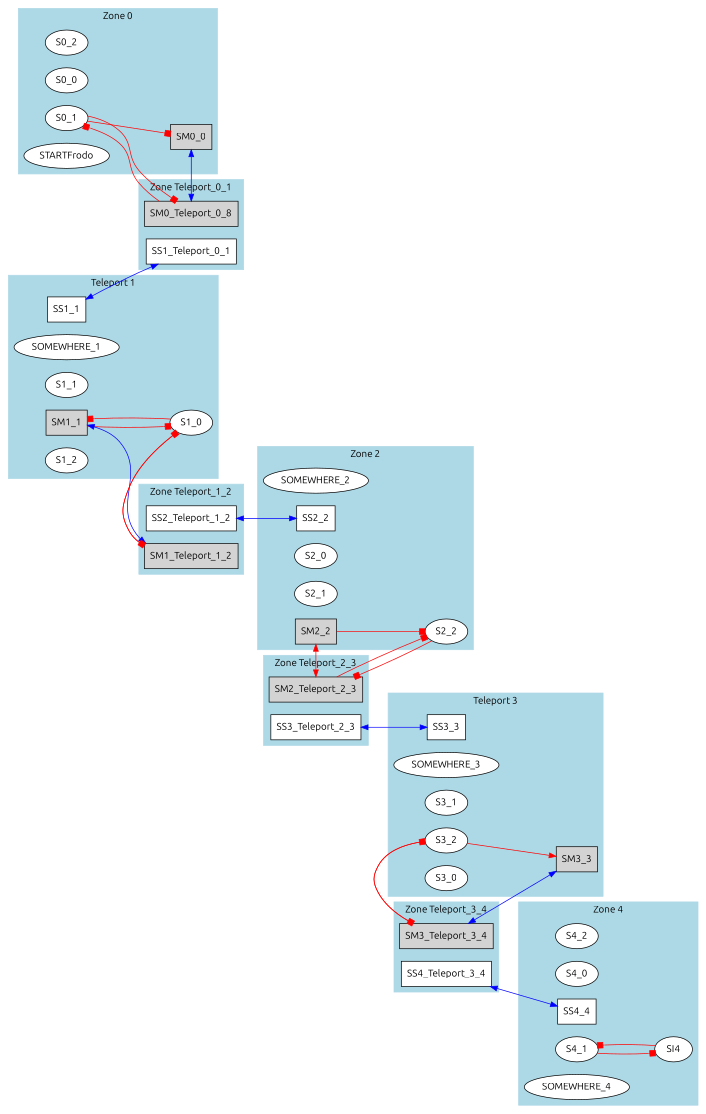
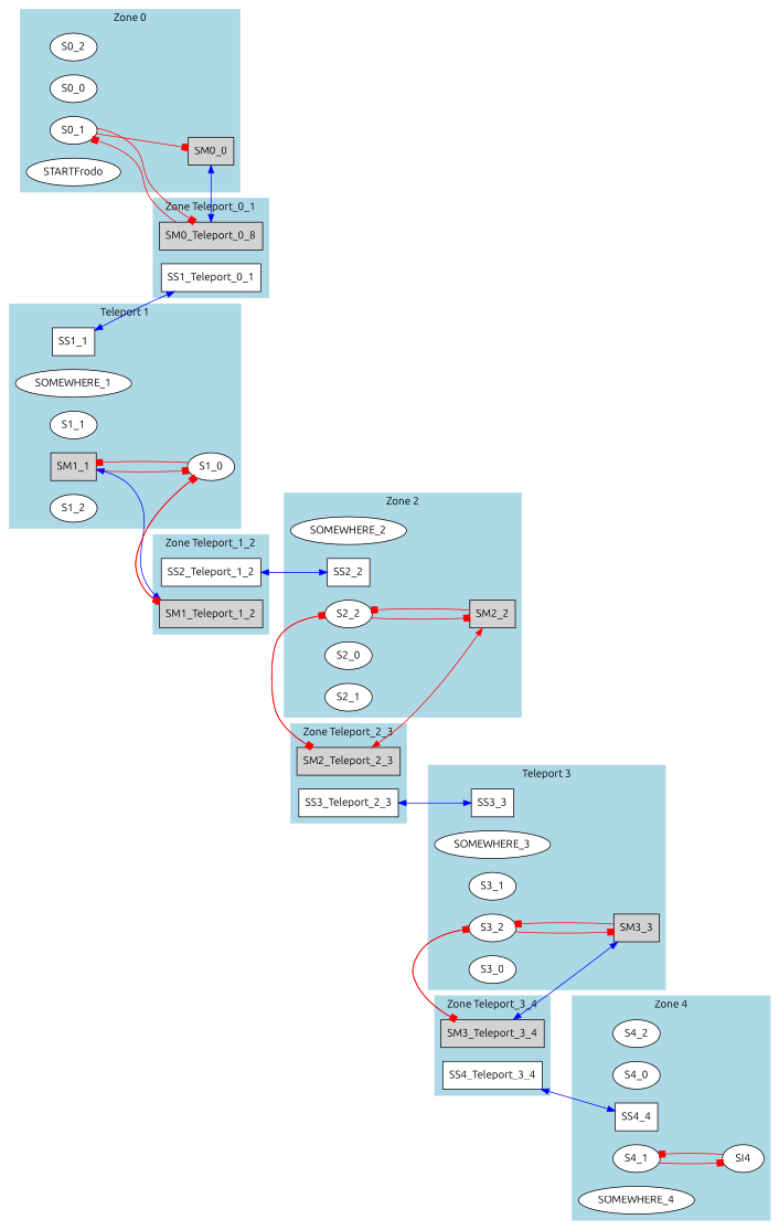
  digraph {
    fontname=Ubuntu
    rankdir=LR
    node [fillcolor=white fontname=Ubuntu style=filled]
    edge [color=red fontname=Ubuntu arrowhead=box]
    S0_2
    SM0_0 [fillcolor=lightgrey shape=Square]
    S0_0
    S0_1
    STARTFrodo
    SS1_1 [shape=Square]
    SOMEWHERE_1
    S1_1
    SM1_1 [fillcolor=lightgrey shape=Square]
    S1_2
    S1_0
    SS1_Teleport_0_1 [shape=Square]
    n13 [fillcolor=lightgrey label=SM0_Teleport_0_8 shape=Square]
    SS4_Teleport_3_4 [shape=Square]
    SM3_Teleport_3_4 [fillcolor=lightgrey shape=Square]
    SS2_Teleport_1_2 [shape=Square]
    SM1_Teleport_1_2 [fillcolor=lightgrey shape=Square]
    SS3_Teleport_2_3 [shape=Square]
    SM2_Teleport_2_3 [fillcolor=lightgrey shape=Square]
    S4_2
    S4_0
    SS4_4 [shape=Square]
    S4_1
    SOMEWHERE_4
    SI4
    SS3_3 [shape=Square]
    SOMEWHERE_3
    S3_1
    S3_2
    S3_0
    SM3_3 [fillcolor=lightgrey shape=Square]
    SOMEWHERE_2
    SS2_2 [shape=Square]
    S2_2
    S2_0
    S2_1
    SM2_2 [fillcolor=lightgrey shape=Square]
    subgraph cluster_1 {
      color=lightblue
      label="Zone 0"
      style=filled
      S0_2
      SM0_0
      S0_0
      S0_1
      STARTFrodo
    }
    subgraph cluster_2 {
      color=lightblue
      label="Teleport 1"
      style=filled
      SS1_1
      SOMEWHERE_1
      S1_1
      SM1_1
      S1_2
      S1_0
    }
    subgraph cluster_3 {
      color=lightblue
      label="Zone Teleport_0_1"
      style=filled
      SS1_Teleport_0_1
      n13
    }
    subgraph cluster_4 {
      color=lightblue
      label="Zone Teleport_3_4"
      style=filled
      SS4_Teleport_3_4
      SM3_Teleport_3_4
    }
    subgraph cluster_5 {
      color=lightblue
      label="Zone Teleport_1_2"
      style=filled
      SS2_Teleport_1_2
      SM1_Teleport_1_2
    }
    subgraph cluster_6 {
      color=lightblue
      label="Zone Teleport_2_3"
      style=filled
      SS3_Teleport_2_3
      SM2_Teleport_2_3
    }
    subgraph cluster_7 {
      color=lightblue
      label="Zone 4"
      style=filled
      S4_2
      S4_0
      SS4_4
      S4_1
      SOMEWHERE_4
      SI4
    }
    subgraph cluster_8 {
      color=lightblue
      label="Teleport 3"
      style=filled
      SS3_3
      SOMEWHERE_3
      S3_1
      S3_2
      S3_0
      SM3_3
    }
    subgraph cluster_9 {
      color=lightblue
      label="Zone 2"
      style=filled
      SOMEWHERE_2
      SS2_2
      S2_2
      S2_0
      S2_1
      SM2_2
    }
    SM0_0 -> n13 [color=blue dir=both arrowhead=""]
    S0_1 -> SM0_0
    S0_1 -> n13
    SS1_1 -> SS1_Teleport_0_1 [color=blue dir=both arrowhead=""]
    SM1_1 -> S1_0
    SM1_1 -> SM1_Teleport_1_2 [color=blue dir=both arrowhead=""]
    S1_0 -> SM1_1
    S1_0 -> SM1_Teleport_1_2
    n13 -> S0_1
    SS4_Teleport_3_4 -> SS4_4 [color=blue dir=both arrowhead=""]
    SM3_Teleport_3_4 -> S3_2
    SM3_Teleport_3_4 -> SM3_3 [color=blue dir=both arrowhead=""]
    SS2_Teleport_1_2 -> SS2_2 [color=blue dir=both arrowhead=""]
    SM1_Teleport_1_2 -> S1_0
    SS3_Teleport_2_3 -> SS3_3 [color=blue dir=both arrowhead=""]
    SM2_Teleport_2_3 -> S2_2
    SM2_Teleport_2_3 -> SM2_2 [dir=both arrowhead=""]
    S4_1 -> SI4
    SI4 -> S4_1
    S3_2 -> SM3_Teleport_3_4
-   S3_2 -> SM3_3 [arrowhead=normal]
+   S3_2 -> SM3_3
+   SM3_3 -> S3_2
    S2_2 -> SM2_Teleport_2_3
+   S2_2 -> SM2_2
    SM2_2 -> S2_2
  }
